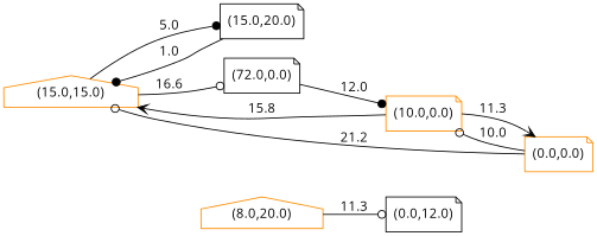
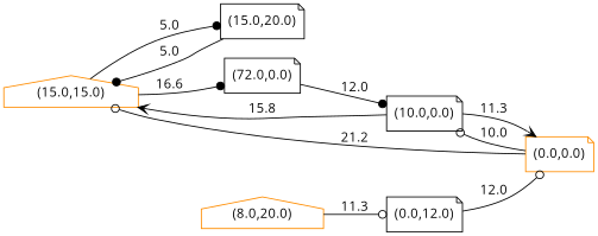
  digraph {
    fontname="Open Sans"
    rankdir=LR
    node [color=darkorange fontname="Open Sans" shape=note]
    edge [arrowhead=dot fontname="Open Sans"]
    n1 [label="(15.0,15.0)" shape=house]
    n2 [color=black label="(15.0,20.0)"]
    n3 [color=black label="(72.0,0.0)"]
-   n4 [label="(10.0,0.0)"]
+   n4 [color=black label="(10.0,0.0)"]
    n5 [label="(0.0,0.0)"]
    n6 [color=black label="(0.0,12.0)"]
    n7 [label="(8.0,20.0)" shape=house]
    n1 -> n2 [label=5.0]
-   n1 -> n3 [arrowhead=odot label=16.6]
-   n2 -> n1 [label=1.0]
+   n1 -> n3 [label=16.6]
+   n2 -> n1 [label=5.0]
    n3 -> n4 [label=12.0]
    n4 -> n1 [arrowhead=vee label=15.8]
    n4 -> n5 [arrowhead=vee label=11.3]
    n5 -> n1 [arrowhead=odot label=21.2]
    n5 -> n4 [arrowhead=odot label=10.0]
+   n6 -> n5 [arrowhead=odot label=12.0]
    n7 -> n6 [arrowhead=odot label=11.3]
  }
